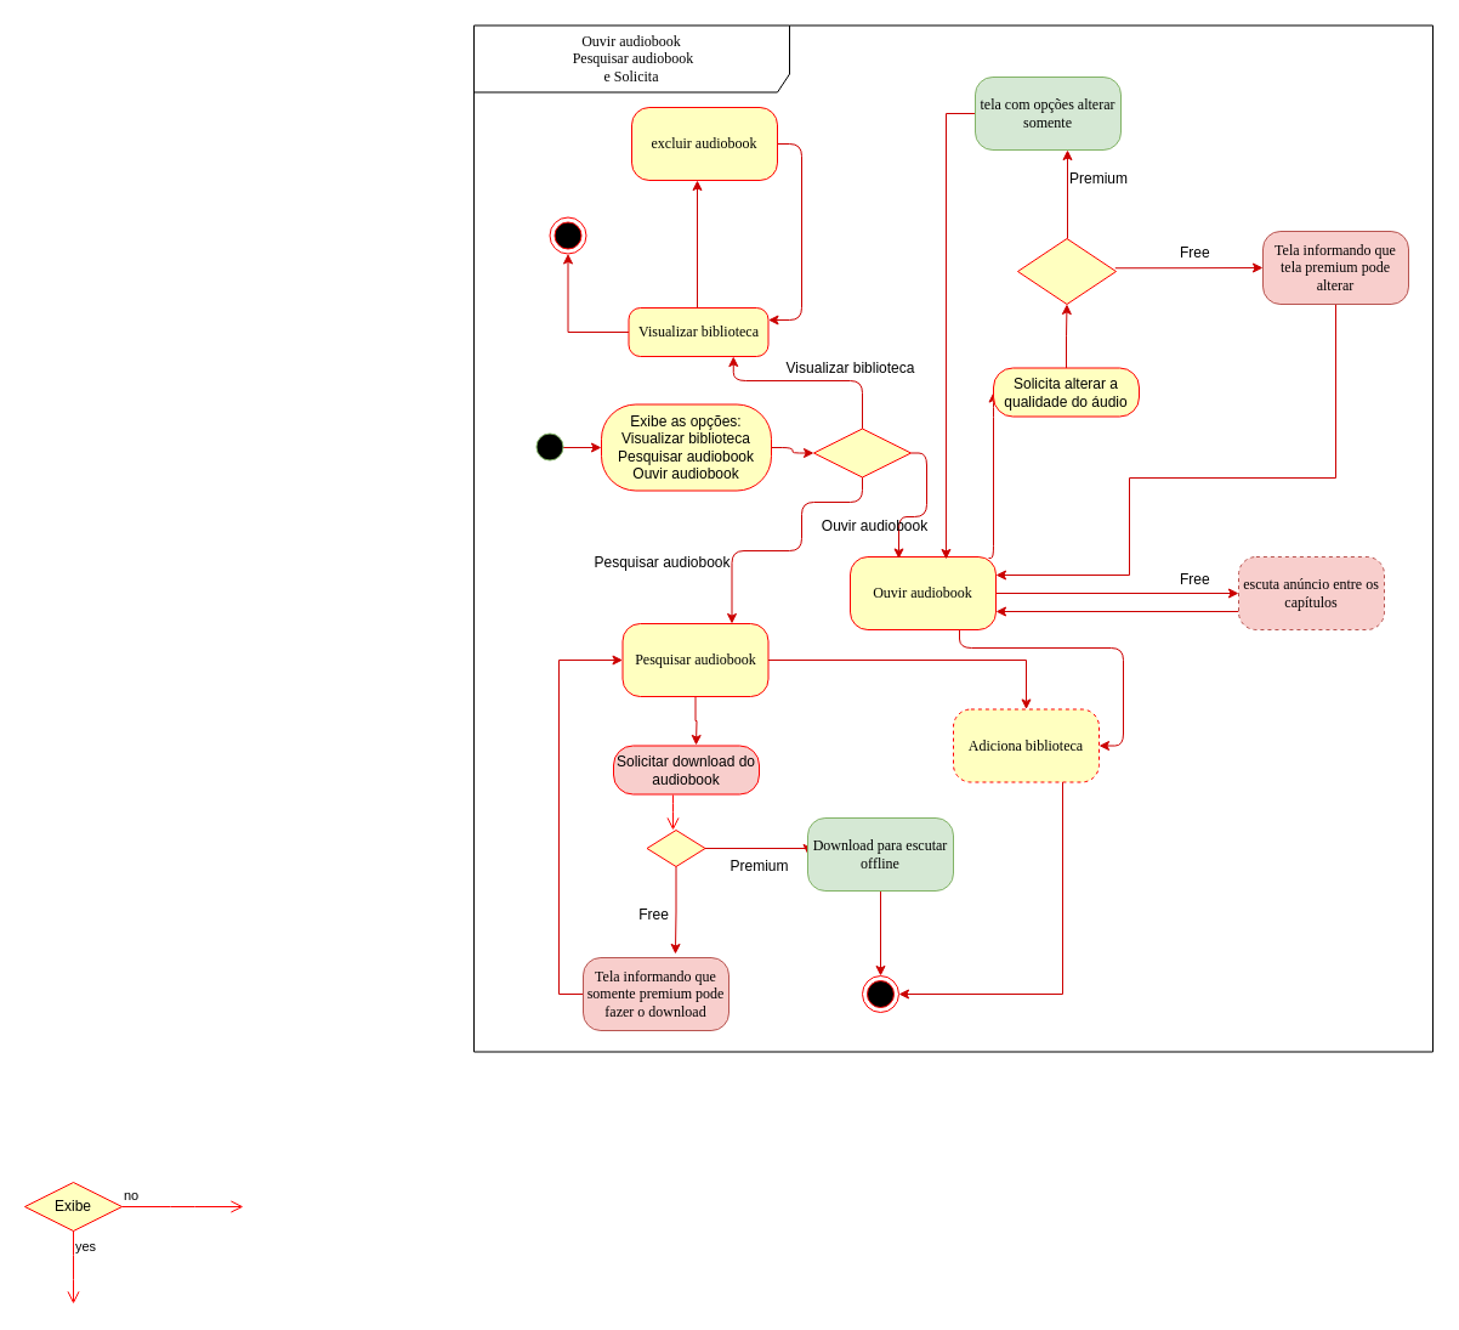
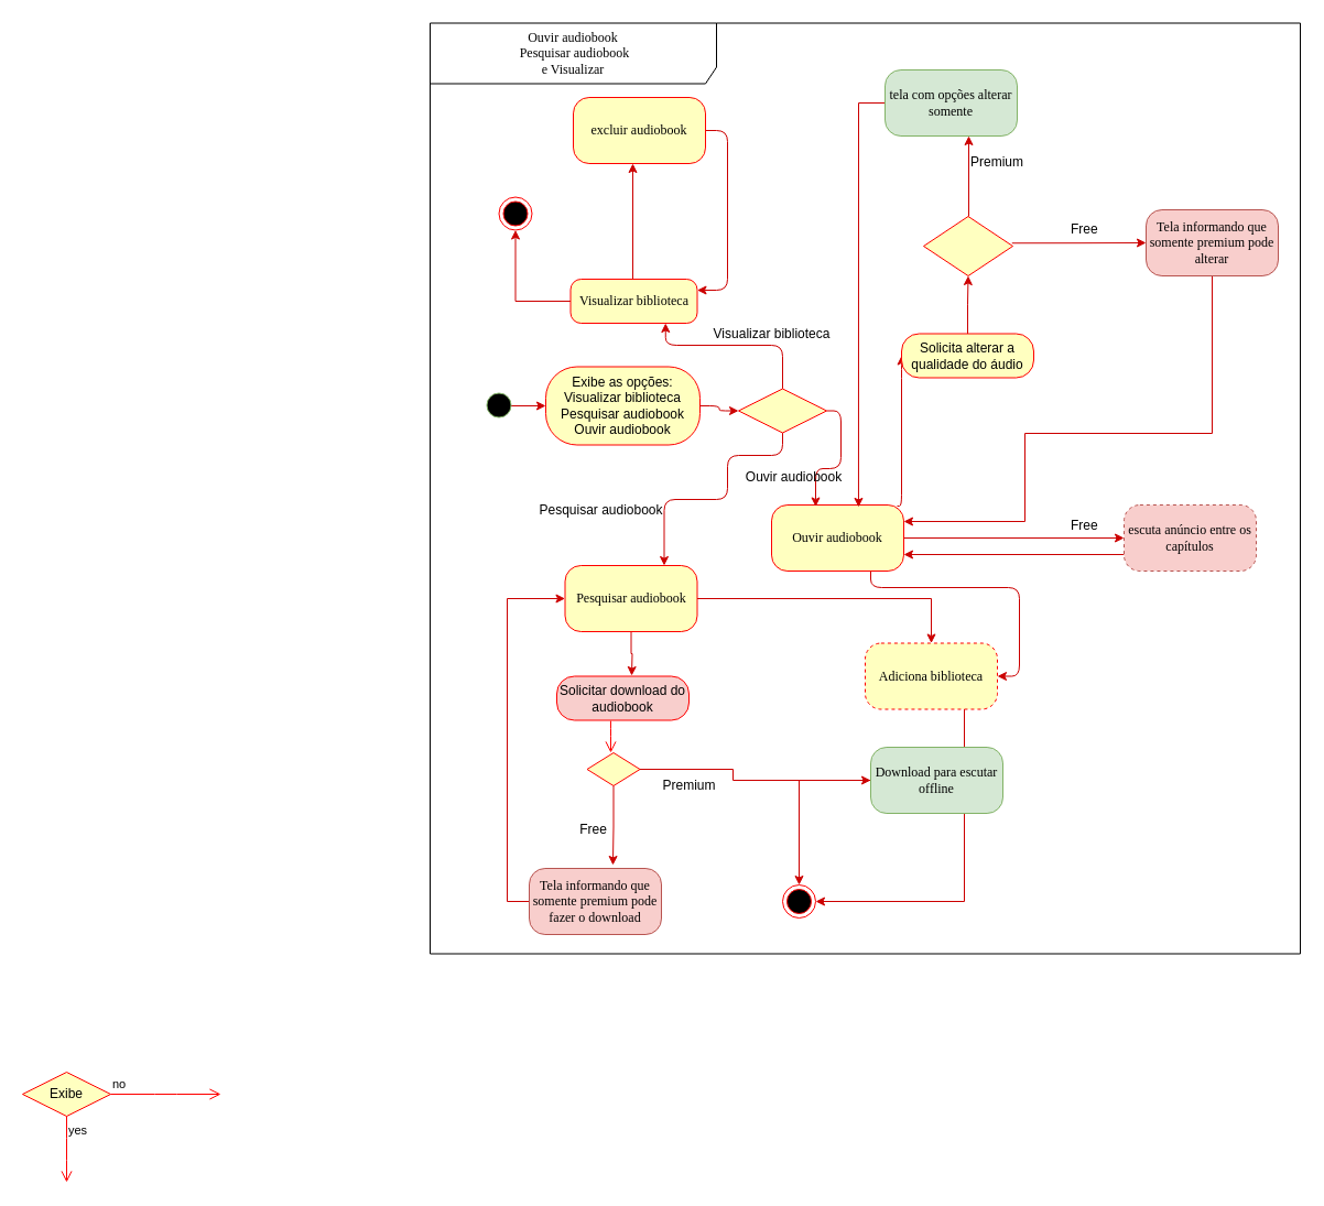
  <mxCell id="0" />
  <mxCell id="1" parent="0" />
- <mxCell id="2" value="&lt;div&gt;Ouvir audiobook&lt;/div&gt;&lt;div&gt;&amp;nbsp;Pesquisar audiobook&lt;/div&gt;&lt;div&gt;e Solicita &lt;/div&gt;" style="shape=umlFrame;whiteSpace=wrap;html=1;rounded=1;shadow=0;comic=0;labelBackgroundColor=none;strokeWidth=1;fontFamily=Verdana;fontSize=12;align=center;width=260;height=55;fillColor=none;" parent="1" vertex="1"><mxGeometry x="390" y="20.5" width="790" height="845" as="geometry" /></mxCell>
+ <mxCell id="2" value="&lt;div&gt;Ouvir audiobook&lt;/div&gt;&lt;div&gt;&amp;nbsp;Pesquisar audiobook&lt;/div&gt;&lt;div&gt;e Visualizar &lt;/div&gt;" style="shape=umlFrame;whiteSpace=wrap;html=1;rounded=1;shadow=0;comic=0;labelBackgroundColor=none;strokeWidth=1;fontFamily=Verdana;fontSize=12;align=center;width=260;height=55;fillColor=none;" parent="1" vertex="1"><mxGeometry x="390" y="20.5" width="790" height="845" as="geometry" /></mxCell>
  <mxCell id="3" style="edgeStyle=orthogonalEdgeStyle;rounded=1;orthogonalLoop=1;jettySize=auto;html=1;entryX=0;entryY=0.5;entryDx=0;entryDy=0;startArrow=none;startFill=0;endArrow=classic;endFill=1;strokeColor=#CC0000;fillColor=#f8cecc;" parent="1" target="50" edge="1"><mxGeometry relative="1" as="geometry"><mxPoint x="460" y="368" as="sourcePoint" /></mxGeometry></mxCell>
  <mxCell id="4" value="" style="ellipse;html=1;shape=startState;fillColor=#000000;strokeColor=#82b366;rounded=1;shadow=0;comic=0;labelBackgroundColor=none;fontFamily=Verdana;fontSize=12;align=center;direction=south;" parent="1" vertex="1"><mxGeometry x="437.5" y="352.5" width="30" height="30" as="geometry" /></mxCell>
  <mxCell id="5" style="edgeStyle=orthogonalEdgeStyle;rounded=1;orthogonalLoop=1;jettySize=auto;html=1;strokeColor=#CC0000;entryX=0;entryY=0.5;entryDx=0;entryDy=0;exitX=0.95;exitY=0.017;exitDx=0;exitDy=0;exitPerimeter=0;" parent="1" source="8" target="49" edge="1"><mxGeometry relative="1" as="geometry"><mxPoint x="820" y="372.5" as="targetPoint" /><Array as="points"><mxPoint x="818" y="459" /><mxPoint x="818" y="333" /></Array></mxGeometry></mxCell>
  <mxCell id="6" style="edgeStyle=orthogonalEdgeStyle;rounded=1;orthogonalLoop=1;jettySize=auto;html=1;exitX=0.75;exitY=1;exitDx=0;exitDy=0;entryX=1;entryY=0.5;entryDx=0;entryDy=0;strokeColor=#CC0000;fillColor=#f8cecc;endFill=1;startFill=0;startArrow=none;" parent="1" source="8" target="18" edge="1"><mxGeometry relative="1" as="geometry"><Array as="points"><mxPoint x="790" y="533" /><mxPoint x="925" y="533" /><mxPoint x="925" y="614" /></Array></mxGeometry></mxCell>
  <mxCell id="7" style="edgeStyle=orthogonalEdgeStyle;rounded=0;orthogonalLoop=1;jettySize=auto;html=1;exitX=1;exitY=0.5;exitDx=0;exitDy=0;strokeColor=#CC0000;" parent="1" source="8" target="22" edge="1"><mxGeometry relative="1" as="geometry" /></mxCell>
  <mxCell id="8" value="Ouvir audiobook " style="rounded=1;whiteSpace=wrap;html=1;arcSize=24;fillColor=#ffffc0;strokeColor=#ff0000;shadow=0;comic=0;labelBackgroundColor=none;fontFamily=Verdana;fontSize=12;fontColor=#000000;align=center;" parent="1" vertex="1"><mxGeometry x="700" y="458" width="120" height="60" as="geometry" /></mxCell>
  <mxCell id="9" value="" style="edgeStyle=orthogonalEdgeStyle;rounded=0;orthogonalLoop=1;jettySize=auto;html=1;strokeColor=#CC0000;entryX=0.658;entryY=0.033;entryDx=0;entryDy=0;entryPerimeter=0;" parent="1" source="10" target="8" edge="1"><mxGeometry relative="1" as="geometry"><mxPoint x="723" y="93" as="targetPoint" /><Array as="points"><mxPoint x="779" y="93" /></Array></mxGeometry></mxCell>
  <mxCell id="10" value="tela com opções alterar somente" style="rounded=1;whiteSpace=wrap;html=1;arcSize=24;fillColor=#d5e8d4;strokeColor=#82b366;shadow=0;comic=0;labelBackgroundColor=none;fontFamily=Verdana;fontSize=12;align=center;" parent="1" vertex="1"><mxGeometry x="803" y="63" width="120" height="60" as="geometry" /></mxCell>
  <mxCell id="11" value="Premium" style="text;html=1;" parent="1" vertex="1"><mxGeometry x="878.5" y="133" width="70" height="30" as="geometry" /></mxCell>
  <mxCell id="12" style="edgeStyle=orthogonalEdgeStyle;rounded=1;orthogonalLoop=1;jettySize=auto;html=1;exitX=1;exitY=0.5;exitDx=0;exitDy=0;entryX=1;entryY=0.25;entryDx=0;entryDy=0;startArrow=none;startFill=0;endArrow=classic;endFill=1;strokeColor=#CC0000;fillColor=#f8cecc;" parent="1" source="13" target="20" edge="1"><mxGeometry relative="1" as="geometry" /></mxCell>
  <mxCell id="13" value="excluir audiobook" style="rounded=1;whiteSpace=wrap;html=1;arcSize=24;fillColor=#ffffc0;strokeColor=#ff0000;shadow=0;comic=0;labelBackgroundColor=none;fontFamily=Verdana;fontSize=12;fontColor=#000000;align=center;" parent="1" vertex="1"><mxGeometry x="520" y="88" width="120" height="60" as="geometry" /></mxCell>
  <mxCell id="14" style="edgeStyle=orthogonalEdgeStyle;rounded=0;orthogonalLoop=1;jettySize=auto;html=1;exitX=0.5;exitY=1;exitDx=0;exitDy=0;strokeColor=#CC0000;" parent="1" source="15" edge="1"><mxGeometry relative="1" as="geometry"><mxPoint x="573" y="613" as="targetPoint" /></mxGeometry></mxCell>
  <mxCell id="15" value="Pesquisar audiobook" style="rounded=1;whiteSpace=wrap;html=1;arcSize=24;fillColor=#ffffc0;strokeColor=#ff0000;shadow=0;comic=0;labelBackgroundColor=none;fontFamily=Verdana;fontSize=12;fontColor=#000000;align=center;" parent="1" vertex="1"><mxGeometry x="512.5" y="513" width="120" height="60" as="geometry" /></mxCell>
  <mxCell id="16" value="Premium" style="text;html=1;align=center;verticalAlign=middle;resizable=0;points=[];;autosize=1;" parent="1" vertex="1"><mxGeometry x="590" y="703" width="70" height="20" as="geometry" /></mxCell>
  <mxCell id="17" style="edgeStyle=orthogonalEdgeStyle;rounded=0;orthogonalLoop=1;jettySize=auto;html=1;exitX=0.75;exitY=1;exitDx=0;exitDy=0;entryX=1;entryY=0.5;entryDx=0;entryDy=0;strokeColor=#CC0000;" parent="1" source="18" target="38" edge="1"><mxGeometry relative="1" as="geometry" /></mxCell>
  <mxCell id="18" value="Adiciona biblioteca" style="rounded=1;whiteSpace=wrap;html=1;arcSize=24;fillColor=#ffffc0;strokeColor=#ff0000;shadow=0;comic=0;labelBackgroundColor=none;fontFamily=Verdana;fontSize=12;fontColor=#000000;align=center;dashed=1;" parent="1" vertex="1"><mxGeometry x="785" y="583.5" width="120" height="60" as="geometry" /></mxCell>
  <mxCell id="19" style="edgeStyle=orthogonalEdgeStyle;rounded=0;orthogonalLoop=1;jettySize=auto;html=1;exitX=0;exitY=0.5;exitDx=0;exitDy=0;strokeColor=#CC0000;" parent="1" source="20" target="41" edge="1"><mxGeometry relative="1" as="geometry" /></mxCell>
  <mxCell id="20" value="Visualizar biblioteca" style="rounded=1;whiteSpace=wrap;html=1;arcSize=24;fillColor=#ffffc0;strokeColor=#ff0000;shadow=0;comic=0;labelBackgroundColor=none;fontFamily=Verdana;fontSize=12;fontColor=#000000;align=center;" parent="1" vertex="1"><mxGeometry x="517.5" y="253" width="115" height="40" as="geometry" /></mxCell>
  <mxCell id="21" style="edgeStyle=orthogonalEdgeStyle;rounded=1;orthogonalLoop=1;jettySize=auto;html=1;exitX=0;exitY=0.75;exitDx=0;exitDy=0;entryX=1;entryY=0.75;entryDx=0;entryDy=0;startArrow=none;startFill=0;endArrow=classic;endFill=1;strokeColor=#CC0000;fillColor=#f8cecc;" parent="1" source="22" target="8" edge="1"><mxGeometry relative="1" as="geometry"><Array as="points" /></mxGeometry></mxCell>
  <mxCell id="22" value="escuta anúncio entre os capítulos" style="rounded=1;whiteSpace=wrap;html=1;arcSize=24;fillColor=#f8cecc;strokeColor=#b85450;shadow=0;comic=0;labelBackgroundColor=none;fontFamily=Verdana;fontSize=12;align=center;dashed=1;" parent="1" vertex="1"><mxGeometry x="1020" y="458" width="120" height="60" as="geometry" /></mxCell>
  <mxCell id="23" style="edgeStyle=orthogonalEdgeStyle;rounded=0;orthogonalLoop=1;jettySize=auto;html=1;exitX=0.5;exitY=0;exitDx=0;exitDy=0;strokeColor=#CC0000;" parent="1" source="25" edge="1"><mxGeometry relative="1" as="geometry"><mxPoint x="879" y="123" as="targetPoint" /><Array as="points"><mxPoint x="879" y="123" /></Array></mxGeometry></mxCell>
  <mxCell id="24" style="edgeStyle=orthogonalEdgeStyle;rounded=0;orthogonalLoop=1;jettySize=auto;html=1;strokeColor=#CC0000;entryX=0;entryY=0.5;entryDx=0;entryDy=0;exitX=0.991;exitY=0.449;exitDx=0;exitDy=0;exitPerimeter=0;" parent="1" source="25" target="27" edge="1"><mxGeometry relative="1" as="geometry"><mxPoint x="897" y="467.5" as="targetPoint" /><mxPoint x="921.159" y="219.5" as="sourcePoint" /></mxGeometry></mxCell>
  <mxCell id="25" value="" style="rhombus;whiteSpace=wrap;html=1;fillColor=#ffffc0;strokeColor=#ff0000;" parent="1" vertex="1"><mxGeometry x="838" y="196" width="81" height="54" as="geometry" /></mxCell>
  <mxCell id="26" value="" style="edgeStyle=orthogonalEdgeStyle;rounded=0;orthogonalLoop=1;jettySize=auto;html=1;strokeColor=#CC0000;entryX=1;entryY=0.25;entryDx=0;entryDy=0;" parent="1" source="27" target="8" edge="1"><mxGeometry relative="1" as="geometry"><mxPoint x="1100" y="330" as="targetPoint" /><Array as="points"><mxPoint x="1100" y="393" /><mxPoint x="930" y="393" /><mxPoint x="930" y="473" /></Array></mxGeometry></mxCell>
- <mxCell id="27" value="Tela informando que tela premium pode alterar " style="rounded=1;whiteSpace=wrap;html=1;arcSize=24;fillColor=#f8cecc;strokeColor=#b85450;shadow=0;comic=0;labelBackgroundColor=none;fontFamily=Verdana;fontSize=12;align=center;" parent="1" vertex="1"><mxGeometry x="1040" y="190" width="120" height="60" as="geometry" /></mxCell>
+ <mxCell id="27" value="Tela informando que somente premium pode alterar " style="rounded=1;whiteSpace=wrap;html=1;arcSize=24;fillColor=#f8cecc;strokeColor=#b85450;shadow=0;comic=0;labelBackgroundColor=none;fontFamily=Verdana;fontSize=12;align=center;" parent="1" vertex="1"><mxGeometry x="1040" y="190" width="120" height="60" as="geometry" /></mxCell>
  <mxCell id="28" value="Free" style="text;html=1;" parent="1" vertex="1"><mxGeometry x="970" y="193.5" width="80" height="30" as="geometry" /></mxCell>
  <mxCell id="29" value="Exibe" style="rhombus;whiteSpace=wrap;html=1;fillColor=#ffffc0;strokeColor=#ff0000;" parent="1" vertex="1"><mxGeometry x="20" y="973" width="80" height="40" as="geometry" /></mxCell>
  <mxCell id="30" value="no" style="edgeStyle=orthogonalEdgeStyle;html=1;align=left;verticalAlign=bottom;endArrow=open;endSize=8;strokeColor=#ff0000;" parent="1" source="29" edge="1"><mxGeometry x="-1" relative="1" as="geometry"><mxPoint x="200" y="993" as="targetPoint" /></mxGeometry></mxCell>
  <mxCell id="31" value="yes" style="edgeStyle=orthogonalEdgeStyle;html=1;align=left;verticalAlign=top;endArrow=open;endSize=8;strokeColor=#ff0000;" parent="1" source="29" edge="1"><mxGeometry x="-1" relative="1" as="geometry"><mxPoint x="60" y="1073" as="targetPoint" /></mxGeometry></mxCell>
  <mxCell id="32" style="edgeStyle=orthogonalEdgeStyle;rounded=0;orthogonalLoop=1;jettySize=auto;html=1;exitX=1;exitY=0.5;exitDx=0;exitDy=0;strokeColor=#CC0000;" parent="1" source="15" target="18" edge="1"><mxGeometry relative="1" as="geometry"><mxPoint x="680" y="603" as="targetPoint" /></mxGeometry></mxCell>
  <mxCell id="33" style="edgeStyle=orthogonalEdgeStyle;rounded=0;orthogonalLoop=1;jettySize=auto;html=1;strokeColor=#CC0000;entryX=0;entryY=0.5;entryDx=0;entryDy=0;exitX=1;exitY=0.5;exitDx=0;exitDy=0;" parent="1" source="35" target="37" edge="1"><mxGeometry relative="1" as="geometry"><mxPoint x="610" y="703" as="targetPoint" /><Array as="points"><mxPoint x="665" y="698" /></Array></mxGeometry></mxCell>
  <mxCell id="34" value="" style="edgeStyle=orthogonalEdgeStyle;rounded=0;orthogonalLoop=1;jettySize=auto;html=1;strokeColor=#CC0000;entryX=0.633;entryY=-0.05;entryDx=0;entryDy=0;entryPerimeter=0;" parent="1" source="35" target="46" edge="1"><mxGeometry relative="1" as="geometry" /></mxCell>
  <mxCell id="35" value="" style="rhombus;whiteSpace=wrap;html=1;fillColor=#ffffc0;strokeColor=#ff0000;" parent="1" vertex="1"><mxGeometry x="532.5" y="683" width="48" height="30" as="geometry" /></mxCell>
  <mxCell id="36" style="edgeStyle=orthogonalEdgeStyle;rounded=0;orthogonalLoop=1;jettySize=auto;html=1;strokeColor=#CC0000;entryX=0.5;entryY=0;entryDx=0;entryDy=0;" parent="1" source="37" target="38" edge="1"><mxGeometry relative="1" as="geometry"><mxPoint x="838" y="733" as="targetPoint" /></mxGeometry></mxCell>
- <mxCell id="37" value="Download para escutar offline" style="rounded=1;whiteSpace=wrap;html=1;arcSize=24;fillColor=#d5e8d4;strokeColor=#82b366;shadow=0;comic=0;labelBackgroundColor=none;fontFamily=Verdana;fontSize=12;align=center;" parent="1" vertex="1"><mxGeometry x="665" y="673" width="120" height="60" as="geometry" /></mxCell>
+ <mxCell id="37" value="Download para escutar offline" style="rounded=1;whiteSpace=wrap;html=1;arcSize=24;fillColor=#d5e8d4;strokeColor=#82b366;shadow=0;comic=0;labelBackgroundColor=none;fontFamily=Verdana;fontSize=12;align=center;" parent="1" vertex="1"><mxGeometry x="790" y="678" width="120" height="60" as="geometry" /></mxCell>
  <mxCell id="38" value="" style="ellipse;html=1;shape=endState;fillColor=#000000;strokeColor=#ff0000;" parent="1" vertex="1"><mxGeometry x="710" y="803" width="30" height="30" as="geometry" /></mxCell>
  <mxCell id="39" value="Free" style="text;html=1;" parent="1" vertex="1"><mxGeometry x="970" y="463" width="50" height="30" as="geometry" /></mxCell>
  <mxCell id="40" value="" style="endArrow=classic;startArrow=none;html=1;fillColor=#f8cecc;strokeColor=#CC0000;entryX=0.45;entryY=1;entryDx=0;entryDy=0;entryPerimeter=0;endFill=1;startFill=0;" parent="1" target="13" edge="1"><mxGeometry width="50" height="50" relative="1" as="geometry"><mxPoint x="574" y="253" as="sourcePoint" /><mxPoint x="580" y="173" as="targetPoint" /><Array as="points" /></mxGeometry></mxCell>
  <mxCell id="41" value="" style="ellipse;html=1;shape=endState;fillColor=#000000;strokeColor=#ff0000;" parent="1" vertex="1"><mxGeometry x="452.5" y="178.5" width="30" height="30" as="geometry" /></mxCell>
  <mxCell id="42" style="edgeStyle=orthogonalEdgeStyle;rounded=0;orthogonalLoop=1;jettySize=auto;html=1;exitX=0.5;exitY=1;exitDx=0;exitDy=0;strokeColor=#CC0000;" parent="1" source="38" target="38" edge="1"><mxGeometry relative="1" as="geometry" /></mxCell>
  <mxCell id="43" value="Solicitar download do audiobook" style="rounded=1;whiteSpace=wrap;html=1;arcSize=40;fontColor=#000000;fillColor=#f8cecc;strokeColor=#ff0000;" parent="1" vertex="1"><mxGeometry x="505" y="613.5" width="120" height="40" as="geometry" /></mxCell>
  <mxCell id="44" value="" style="edgeStyle=orthogonalEdgeStyle;html=1;verticalAlign=bottom;endArrow=open;endSize=8;strokeColor=#ff0000;exitX=0.408;exitY=1.013;exitDx=0;exitDy=0;exitPerimeter=0;" parent="1" source="43" edge="1"><mxGeometry relative="1" as="geometry"><mxPoint x="554" y="683" as="targetPoint" /></mxGeometry></mxCell>
  <mxCell id="45" style="edgeStyle=orthogonalEdgeStyle;rounded=0;orthogonalLoop=1;jettySize=auto;html=1;exitX=0;exitY=0.5;exitDx=0;exitDy=0;entryX=0;entryY=0.5;entryDx=0;entryDy=0;strokeColor=#CC0000;" parent="1" source="46" target="15" edge="1"><mxGeometry relative="1" as="geometry" /></mxCell>
  <mxCell id="46" value="Tela informando que somente premium pode fazer o download" style="rounded=1;whiteSpace=wrap;html=1;arcSize=24;fillColor=#f8cecc;strokeColor=#b85450;shadow=0;comic=0;labelBackgroundColor=none;fontFamily=Verdana;fontSize=12;align=center;" parent="1" vertex="1"><mxGeometry x="480" y="788" width="120" height="60" as="geometry" /></mxCell>
  <mxCell id="47" value="Free" style="text;html=1;align=center;verticalAlign=middle;resizable=0;points=[];;autosize=1;" parent="1" vertex="1"><mxGeometry x="517.5" y="743" width="40" height="20" as="geometry" /></mxCell>
  <mxCell id="48" style="edgeStyle=orthogonalEdgeStyle;rounded=0;orthogonalLoop=1;jettySize=auto;html=1;exitX=0.5;exitY=0;exitDx=0;exitDy=0;entryX=0.5;entryY=1;entryDx=0;entryDy=0;strokeColor=#CC0000;" parent="1" source="49" target="25" edge="1"><mxGeometry relative="1" as="geometry" /></mxCell>
  <mxCell id="49" value="Solicita alterar a qualidade do áudio" style="rounded=1;whiteSpace=wrap;html=1;arcSize=40;fontColor=#000000;fillColor=#ffffc0;strokeColor=#ff0000;" parent="1" vertex="1"><mxGeometry x="818" y="302.5" width="120" height="40" as="geometry" /></mxCell>
  <mxCell id="50" value="Exibe as opções:&lt;br&gt;Visualizar biblioteca&lt;br&gt;Pesquisar audiobook&lt;br&gt;Ouvir audiobook" style="rounded=1;whiteSpace=wrap;html=1;arcSize=40;fontColor=#000000;fillColor=#ffffc0;strokeColor=#ff0000;" parent="1" vertex="1"><mxGeometry x="495" y="332.5" width="140" height="71" as="geometry" /></mxCell>
  <mxCell id="51" value="" style="edgeStyle=orthogonalEdgeStyle;html=1;verticalAlign=middle;endArrow=classic;strokeColor=#CC0000;entryX=0;entryY=0.5;entryDx=0;entryDy=0;fillColor=#f8cecc;endFill=1;startFill=0;startArrow=none;" parent="1" source="50" target="55" edge="1"><mxGeometry relative="1" as="geometry"><mxPoint x="660" y="452.5" as="targetPoint" /></mxGeometry></mxCell>
  <mxCell id="52" style="edgeStyle=orthogonalEdgeStyle;rounded=1;orthogonalLoop=1;jettySize=auto;html=1;exitX=0.5;exitY=0;exitDx=0;exitDy=0;entryX=0.75;entryY=1;entryDx=0;entryDy=0;startArrow=none;startFill=0;endArrow=classic;endFill=1;strokeColor=#CC0000;fillColor=#f8cecc;" parent="1" source="55" target="20" edge="1"><mxGeometry relative="1" as="geometry"><Array as="points"><mxPoint x="710" y="313" /><mxPoint x="604" y="313" /></Array></mxGeometry></mxCell>
  <mxCell id="53" style="edgeStyle=orthogonalEdgeStyle;rounded=1;orthogonalLoop=1;jettySize=auto;html=1;exitX=1;exitY=0.5;exitDx=0;exitDy=0;entryX=0.308;entryY=0.033;entryDx=0;entryDy=0;entryPerimeter=0;startArrow=none;startFill=0;endArrow=classic;endFill=1;strokeColor=#CC0000;fillColor=#f8cecc;" parent="1" source="55" edge="1"><mxGeometry relative="1" as="geometry"><mxPoint x="753" y="372.5" as="sourcePoint" /><mxPoint x="740" y="459.5" as="targetPoint" /><Array as="points"><mxPoint x="763" y="373" /><mxPoint x="763" y="425" /><mxPoint x="740" y="425" /></Array></mxGeometry></mxCell>
  <mxCell id="54" style="edgeStyle=orthogonalEdgeStyle;rounded=1;orthogonalLoop=1;jettySize=auto;html=1;exitX=0.5;exitY=1;exitDx=0;exitDy=0;entryX=0.75;entryY=0;entryDx=0;entryDy=0;startArrow=none;startFill=0;endArrow=classic;endFill=1;strokeColor=#CC0000;fillColor=#f8cecc;" parent="1" source="55" target="15" edge="1"><mxGeometry relative="1" as="geometry"><Array as="points"><mxPoint x="710" y="413" /><mxPoint x="660" y="413" /><mxPoint x="660" y="453" /><mxPoint x="603" y="453" /></Array></mxGeometry></mxCell>
  <mxCell id="55" value="" style="rhombus;whiteSpace=wrap;html=1;fillColor=#ffffc0;strokeColor=#ff0000;" parent="1" vertex="1"><mxGeometry x="670" y="352.5" width="80" height="40" as="geometry" /></mxCell>
  <mxCell id="56" value="Pesquisar audiobook" style="text;html=1;align=center;verticalAlign=middle;resizable=0;points=[];;autosize=1;" parent="1" vertex="1"><mxGeometry x="480" y="453" width="130" height="20" as="geometry" /></mxCell>
  <mxCell id="57" value="Visualizar biblioteca" style="text;html=1;align=center;verticalAlign=middle;resizable=0;points=[];;autosize=1;" parent="1" vertex="1"><mxGeometry x="640" y="292.5" width="120" height="20" as="geometry" /></mxCell>
  <mxCell id="58" value="Ouvir audiobook" style="text;html=1;align=center;verticalAlign=middle;resizable=0;points=[];;autosize=1;rotation=0;" parent="1" vertex="1"><mxGeometry x="670" y="423" width="100" height="20" as="geometry" /></mxCell>
